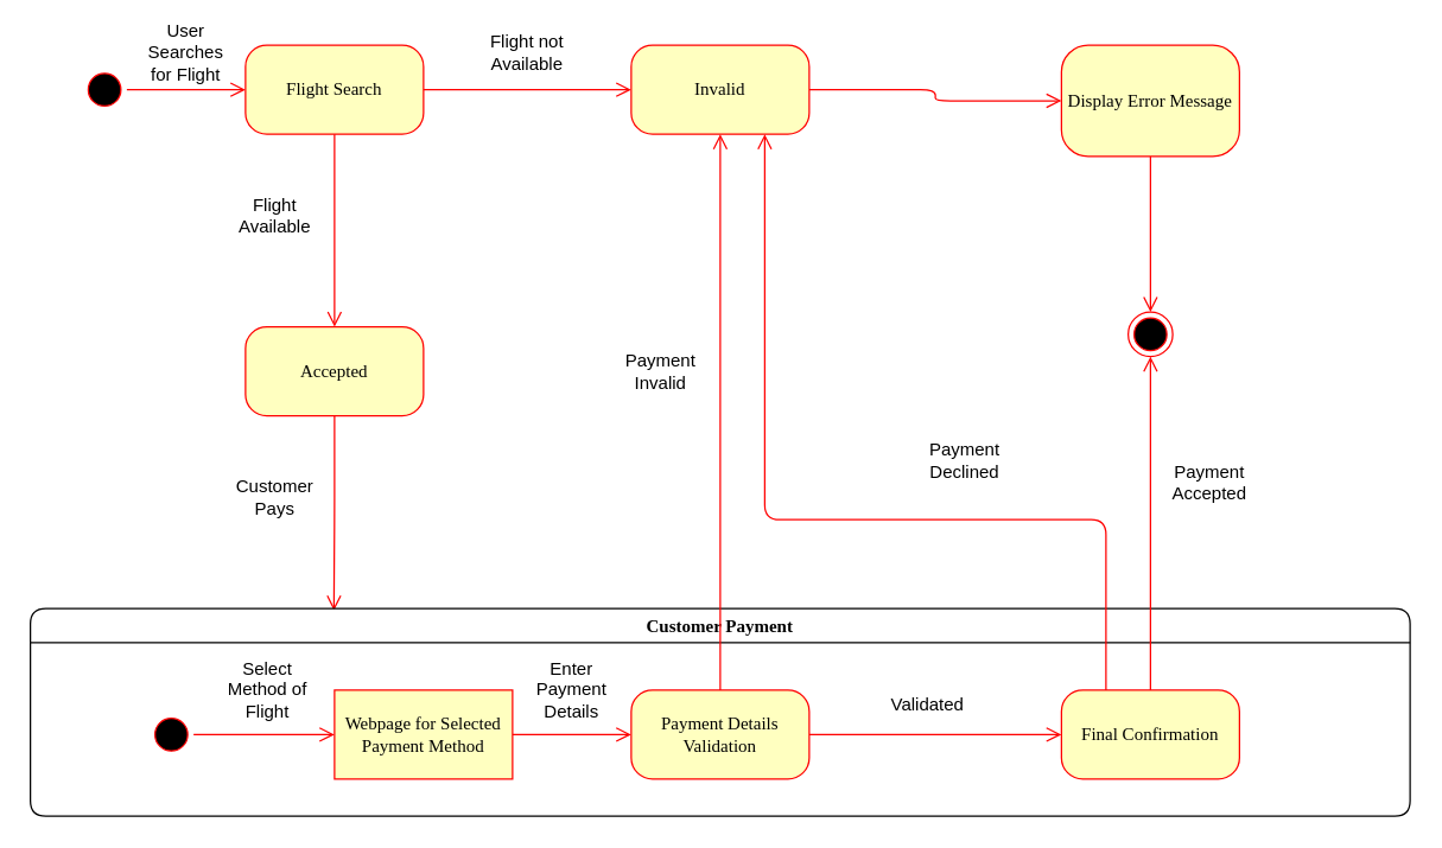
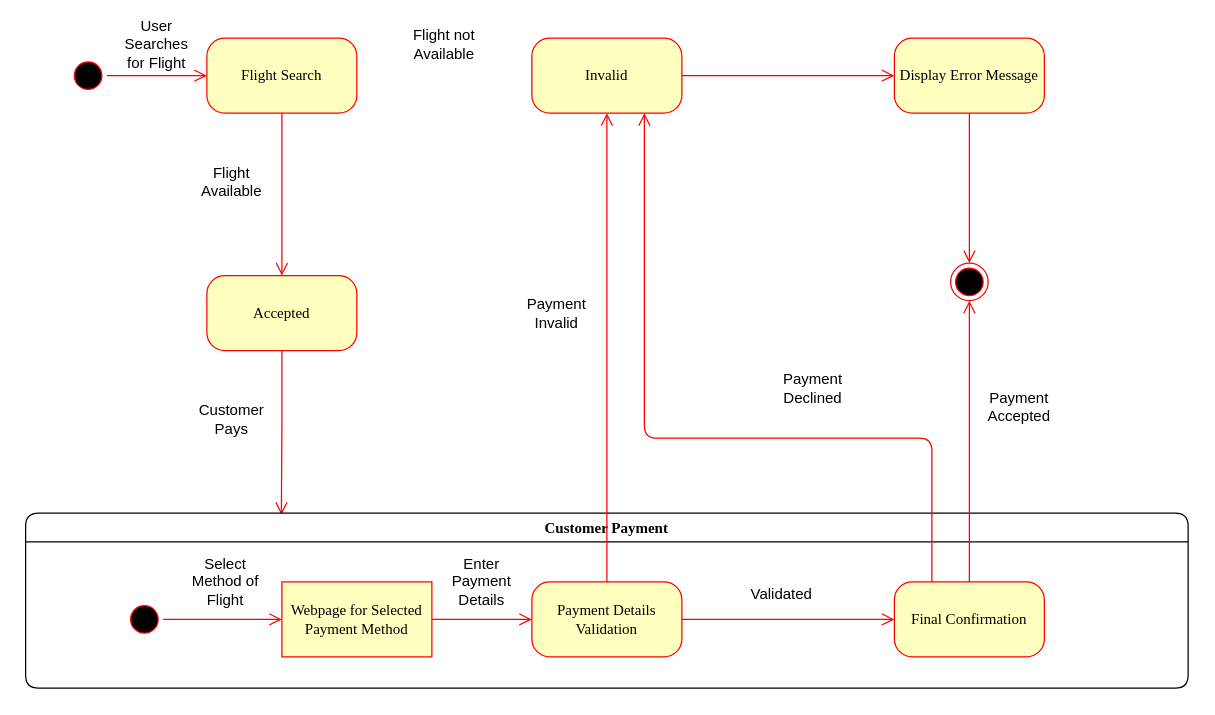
  <mxCell id="0" />
  <mxCell id="1" parent="0" />
  <mxCell id="2" value="" style="ellipse;html=1;shape=startState;fillColor=#000000;strokeColor=#ff0000;rounded=1;shadow=0;comic=0;labelBackgroundColor=none;fontFamily=Verdana;fontSize=12;fontColor=#000000;align=center;direction=south;" vertex="1" parent="1"><mxGeometry x="55" y="45" width="30" height="30" as="geometry" /></mxCell>
  <mxCell id="3" value="Accepted" style="rounded=1;whiteSpace=wrap;html=1;arcSize=24;fillColor=#ffffc0;strokeColor=#ff0000;shadow=0;comic=0;labelBackgroundColor=none;fontFamily=Verdana;fontSize=12;fontColor=#000000;align=center;" vertex="1" parent="1"><mxGeometry x="165" y="220" width="120" height="60" as="geometry" /></mxCell>
  <mxCell id="4" value="Flight Search" style="rounded=1;whiteSpace=wrap;html=1;arcSize=24;fillColor=#ffffc0;strokeColor=#ff0000;shadow=0;comic=0;labelBackgroundColor=none;fontFamily=Verdana;fontSize=12;fontColor=#000000;align=center;" vertex="1" parent="1"><mxGeometry x="165" y="30" width="120" height="60" as="geometry" /></mxCell>
  <mxCell id="5" style="edgeStyle=orthogonalEdgeStyle;html=1;exitX=1;exitY=0.5;labelBackgroundColor=none;endArrow=open;endSize=8;strokeColor=#ff0000;fontFamily=Verdana;fontSize=12;align=left;exitDx=0;exitDy=0;entryX=0;entryY=0.5;entryDx=0;entryDy=0;" edge="1" parent="1" source="6" target="17"><mxGeometry relative="1" as="geometry"><mxPoint x="795" y="60" as="targetPoint" /></mxGeometry></mxCell>
  <mxCell id="6" value="Invalid" style="rounded=1;whiteSpace=wrap;html=1;arcSize=24;fillColor=#ffffc0;strokeColor=#ff0000;shadow=0;comic=0;labelBackgroundColor=none;fontFamily=Verdana;fontSize=12;fontColor=#000000;align=center;" vertex="1" parent="1"><mxGeometry x="425" y="30" width="120" height="60" as="geometry" /></mxCell>
  <mxCell id="7" style="edgeStyle=orthogonalEdgeStyle;html=1;labelBackgroundColor=none;endArrow=open;endSize=8;strokeColor=#ff0000;fontFamily=Verdana;fontSize=12;align=left;" edge="1" parent="1" source="2" target="4"><mxGeometry relative="1" as="geometry" /></mxCell>
- <mxCell id="8" style="edgeStyle=orthogonalEdgeStyle;html=1;labelBackgroundColor=none;endArrow=open;endSize=8;strokeColor=#ff0000;fontFamily=Verdana;fontSize=12;align=left;entryX=0;entryY=0.5;exitX=1;exitY=0.5;exitDx=0;exitDy=0;" edge="1" parent="1" source="4" target="6"><mxGeometry relative="1" as="geometry"><Array as="points"><mxPoint x="335" y="60" /><mxPoint x="335" y="60" /></Array><mxPoint x="375" y="140" as="sourcePoint" /></mxGeometry></mxCell>
  <mxCell id="9" style="edgeStyle=orthogonalEdgeStyle;html=1;entryX=0.5;entryY=0;labelBackgroundColor=none;endArrow=open;endSize=8;strokeColor=#ff0000;fontFamily=Verdana;fontSize=12;align=left;entryDx=0;entryDy=0;exitX=0.5;exitY=1;exitDx=0;exitDy=0;" edge="1" parent="1" source="4" target="3"><mxGeometry relative="1" as="geometry"><mxPoint x="105" y="140" as="sourcePoint" /></mxGeometry></mxCell>
  <mxCell id="10" style="edgeStyle=orthogonalEdgeStyle;html=1;exitX=0.5;exitY=1;entryX=0.22;entryY=0.01;labelBackgroundColor=none;endArrow=open;endSize=8;strokeColor=#ff0000;fontFamily=Verdana;fontSize=12;align=left;entryDx=0;entryDy=0;exitDx=0;exitDy=0;entryPerimeter=0;" edge="1" parent="1" source="3" target="18"><mxGeometry relative="1" as="geometry" /></mxCell>
  <mxCell id="11" value="User Searches for Flight" style="text;html=1;strokeColor=none;fillColor=none;align=center;verticalAlign=middle;whiteSpace=wrap;rounded=0;" vertex="1" parent="1"><mxGeometry x="95" y="20" width="60" height="30" as="geometry" /></mxCell>
  <mxCell id="12" value="" style="ellipse;html=1;shape=endState;fillColor=#000000;strokeColor=#ff0000;rounded=1;shadow=0;comic=0;labelBackgroundColor=none;fontFamily=Verdana;fontSize=12;fontColor=#000000;align=center;" vertex="1" parent="1"><mxGeometry x="760" y="210" width="30" height="30" as="geometry" /></mxCell>
  <mxCell id="13" style="edgeStyle=elbowEdgeStyle;html=1;labelBackgroundColor=none;endArrow=open;endSize=8;strokeColor=#ff0000;fontFamily=Verdana;fontSize=12;align=left;exitX=0.5;exitY=1;exitDx=0;exitDy=0;" edge="1" parent="1" source="17" target="12"><mxGeometry relative="1" as="geometry"><mxPoint x="935" y="360" as="sourcePoint" /></mxGeometry></mxCell>
  <mxCell id="14" value="Flight Available" style="text;html=1;strokeColor=none;fillColor=none;align=center;verticalAlign=middle;whiteSpace=wrap;rounded=0;" vertex="1" parent="1"><mxGeometry x="155" y="130" width="60" height="30" as="geometry" /></mxCell>
  <mxCell id="15" value="Flight not Available" style="text;html=1;strokeColor=none;fillColor=none;align=center;verticalAlign=middle;whiteSpace=wrap;rounded=0;" vertex="1" parent="1"><mxGeometry x="325" y="20" width="60" height="30" as="geometry" /></mxCell>
  <mxCell id="16" value="Customer Pays" style="text;html=1;strokeColor=none;fillColor=none;align=center;verticalAlign=middle;whiteSpace=wrap;rounded=0;" vertex="1" parent="1"><mxGeometry x="155" y="320" width="60" height="30" as="geometry" /></mxCell>
- <mxCell id="17" value="Display Error Message" style="rounded=1;whiteSpace=wrap;html=1;arcSize=24;fillColor=#ffffc0;strokeColor=#ff0000;shadow=0;comic=0;labelBackgroundColor=none;fontFamily=Verdana;fontSize=12;fontColor=#000000;align=center;" vertex="1" parent="1"><mxGeometry x="715" y="30" width="120" height="75" as="geometry" /></mxCell>
+ <mxCell id="17" value="Display Error Message" style="rounded=1;whiteSpace=wrap;html=1;arcSize=24;fillColor=#ffffc0;strokeColor=#ff0000;shadow=0;comic=0;labelBackgroundColor=none;fontFamily=Verdana;fontSize=12;fontColor=#000000;align=center;" vertex="1" parent="1"><mxGeometry x="715" y="30" width="120" height="60" as="geometry" /></mxCell>
  <mxCell id="18" value="Customer Payment" style="swimlane;whiteSpace=wrap;html=1;rounded=1;shadow=0;comic=0;labelBackgroundColor=none;strokeWidth=1;fontFamily=Verdana;fontSize=12;align=center;" vertex="1" parent="1"><mxGeometry x="20" y="410" width="930" height="140" as="geometry" /></mxCell>
  <mxCell id="19" style="edgeStyle=elbowEdgeStyle;html=1;labelBackgroundColor=none;endArrow=open;endSize=8;strokeColor=#ff0000;fontFamily=Verdana;fontSize=12;align=left;" edge="1" parent="18" source="20" target="24"><mxGeometry relative="1" as="geometry" /></mxCell>
  <mxCell id="20" value="Webpage for Selected Payment Method" style="whiteSpace=wrap;html=1;arcSize=24;fillColor=#ffffc0;strokeColor=#ff0000;shadow=0;comic=0;labelBackgroundColor=none;fontFamily=Verdana;fontSize=12;fontColor=#000000;align=center;rounded=0;" vertex="1" parent="18"><mxGeometry x="205" y="55" width="120" height="60" as="geometry" /></mxCell>
  <mxCell id="21" style="edgeStyle=elbowEdgeStyle;html=1;labelBackgroundColor=none;endArrow=open;endSize=8;strokeColor=#ff0000;fontFamily=Verdana;fontSize=12;align=left;" edge="1" parent="18" source="22" target="20"><mxGeometry relative="1" as="geometry" /></mxCell>
  <mxCell id="22" value="" style="ellipse;html=1;shape=startState;fillColor=#000000;strokeColor=#ff0000;rounded=1;shadow=0;comic=0;labelBackgroundColor=none;fontFamily=Verdana;fontSize=12;fontColor=#000000;align=center;direction=south;" vertex="1" parent="18"><mxGeometry x="80" y="70" width="30" height="30" as="geometry" /></mxCell>
  <mxCell id="23" style="edgeStyle=elbowEdgeStyle;html=1;labelBackgroundColor=none;endArrow=open;endSize=8;strokeColor=#ff0000;fontFamily=Verdana;fontSize=12;align=left;" edge="1" parent="18" source="24" target="25"><mxGeometry relative="1" as="geometry" /></mxCell>
  <mxCell id="24" value="Payment Details Validation" style="rounded=1;whiteSpace=wrap;html=1;arcSize=24;fillColor=#ffffc0;strokeColor=#ff0000;shadow=0;comic=0;labelBackgroundColor=none;fontFamily=Verdana;fontSize=12;fontColor=#000000;align=center;" vertex="1" parent="18"><mxGeometry x="405" y="55" width="120" height="60" as="geometry" /></mxCell>
  <mxCell id="25" value="Final Confirmation" style="rounded=1;whiteSpace=wrap;html=1;arcSize=24;fillColor=#ffffc0;strokeColor=#ff0000;shadow=0;comic=0;labelBackgroundColor=none;fontFamily=Verdana;fontSize=12;fontColor=#000000;align=center;" vertex="1" parent="18"><mxGeometry x="695" y="55" width="120" height="60" as="geometry" /></mxCell>
  <mxCell id="26" value="Select Method of Flight" style="text;html=1;strokeColor=none;fillColor=none;align=center;verticalAlign=middle;whiteSpace=wrap;rounded=0;" vertex="1" parent="18"><mxGeometry x="130" y="40" width="60" height="30" as="geometry" /></mxCell>
  <mxCell id="27" value="Enter Payment Details" style="text;html=1;strokeColor=none;fillColor=none;align=center;verticalAlign=middle;whiteSpace=wrap;rounded=0;" vertex="1" parent="18"><mxGeometry x="335" y="40" width="60" height="30" as="geometry" /></mxCell>
  <mxCell id="28" value="Validated" style="text;html=1;strokeColor=none;fillColor=none;align=center;verticalAlign=middle;whiteSpace=wrap;rounded=0;" vertex="1" parent="18"><mxGeometry x="575" y="50" width="60" height="30" as="geometry" /></mxCell>
  <mxCell id="29" style="edgeStyle=orthogonalEdgeStyle;html=1;exitX=0.5;exitY=0;labelBackgroundColor=none;endArrow=open;endSize=8;strokeColor=#ff0000;fontFamily=Verdana;fontSize=12;align=left;exitDx=0;exitDy=0;entryX=0.5;entryY=1;entryDx=0;entryDy=0;" edge="1" parent="1" source="25" target="12"><mxGeometry relative="1" as="geometry"><mxPoint x="555" y="70" as="sourcePoint" /><mxPoint x="725" y="70" as="targetPoint" /></mxGeometry></mxCell>
  <mxCell id="30" style="edgeStyle=orthogonalEdgeStyle;html=1;exitX=0.5;exitY=0;labelBackgroundColor=none;endArrow=open;endSize=8;strokeColor=#ff0000;fontFamily=Verdana;fontSize=12;align=left;exitDx=0;exitDy=0;entryX=0.5;entryY=1;entryDx=0;entryDy=0;" edge="1" parent="1" source="24" target="6"><mxGeometry relative="1" as="geometry"><mxPoint x="565" y="80" as="sourcePoint" /><mxPoint x="735" y="80" as="targetPoint" /></mxGeometry></mxCell>
  <mxCell id="31" style="edgeStyle=orthogonalEdgeStyle;html=1;exitX=0.25;exitY=0;labelBackgroundColor=none;endArrow=open;endSize=8;strokeColor=#ff0000;fontFamily=Verdana;fontSize=12;align=left;exitDx=0;exitDy=0;entryX=0.75;entryY=1;entryDx=0;entryDy=0;" edge="1" parent="1" source="25" target="6"><mxGeometry relative="1" as="geometry"><mxPoint x="575" y="90" as="sourcePoint" /><mxPoint x="745" y="90" as="targetPoint" /><Array as="points"><mxPoint x="745" y="350" /><mxPoint x="515" y="350" /></Array></mxGeometry></mxCell>
  <mxCell id="32" value="Payment Invalid" style="text;html=1;strokeColor=none;fillColor=none;align=center;verticalAlign=middle;whiteSpace=wrap;rounded=0;" vertex="1" parent="1"><mxGeometry x="415" y="235" width="60" height="30" as="geometry" /></mxCell>
  <mxCell id="33" value="Payment Declined" style="text;html=1;strokeColor=none;fillColor=none;align=center;verticalAlign=middle;whiteSpace=wrap;rounded=0;" vertex="1" parent="1"><mxGeometry x="620" y="295" width="60" height="30" as="geometry" /></mxCell>
  <mxCell id="34" value="Payment Accepted" style="text;html=1;strokeColor=none;fillColor=none;align=center;verticalAlign=middle;whiteSpace=wrap;rounded=0;" vertex="1" parent="1"><mxGeometry x="785" y="310" width="60" height="30" as="geometry" /></mxCell>
